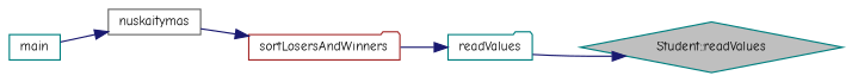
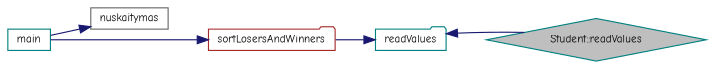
  digraph {
    fontname="Comic Neue"
    rankdir=RL
    node [color=teal fillcolor=white fontname="Comic Neue" fontsize=10 shape=folder style=filled]
    edge [color=midnightblue dir=back fontname="Comic Neue" fontsize=10 labelfontname=Helvetica labelfontsize=10 style=solid]
    n1 [fillcolor=grey75 fontcolor=black height=0.2 label="Student::readValues" shape=diamond width=0.4]
    n2 [height=0.2 label=readValues width=0.4]
    n3 [color=brown height=0.2 label=sortLosersAndWinners width=0.4]
    n4 [color=gray40 height=0.2 label=nuskaitymas shape=box width=0.4]
    n5 [height=0.2 label=main shape=box width=0.4]
-   n1 -> n2
+   n2 -> n1
    n2 -> n3
-   n3 -> n4
+   n3 -> n5
    n4 -> n5
  }
